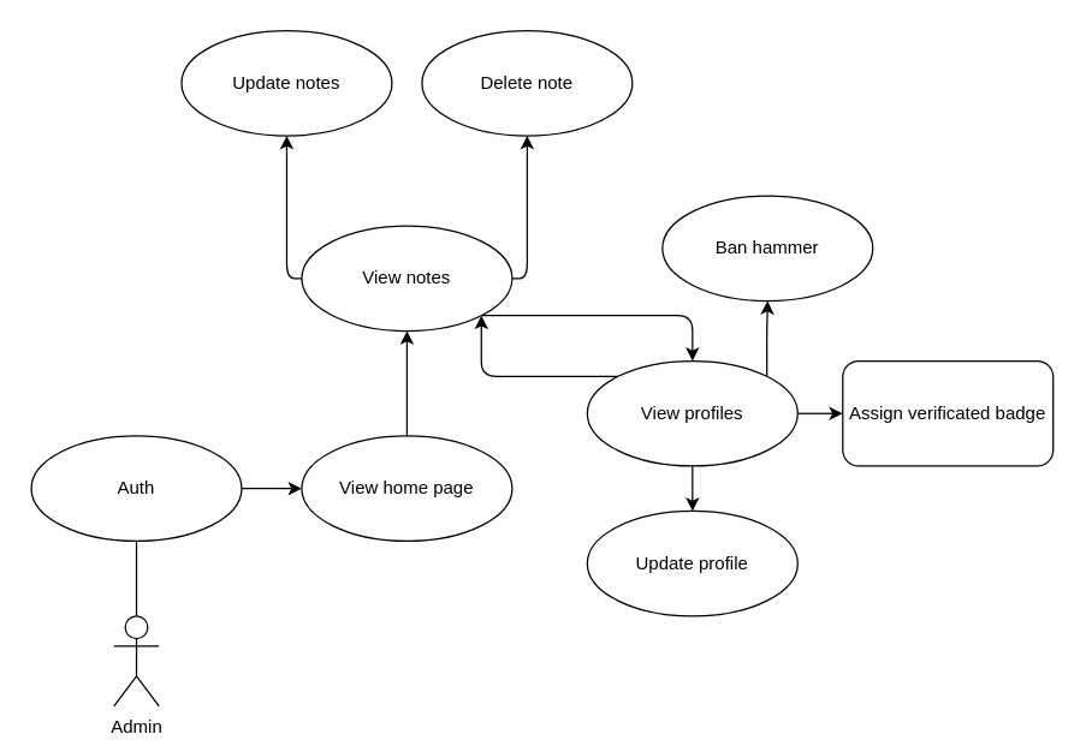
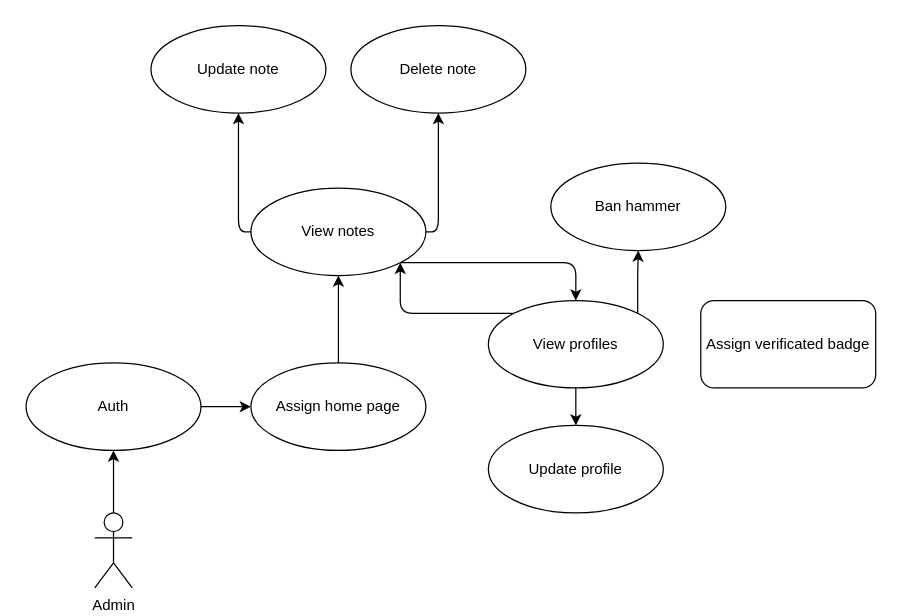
  <mxCell id="0" />
  <mxCell id="1" parent="0" />
  <mxCell id="2" value="" style="edgeStyle=none;html=1;" edge="1" parent="1" source="3" target="7"><mxGeometry relative="1" as="geometry" /></mxCell>
  <mxCell id="3" value="Auth" style="ellipse;whiteSpace=wrap;html=1;" vertex="1" parent="1"><mxGeometry x="20" y="290" width="140" height="70" as="geometry" /></mxCell>
- <mxCell id="4" style="edgeStyle=none;html=1;exitX=0.5;exitY=0;exitDx=0;exitDy=0;exitPerimeter=0;entryX=0.5;entryY=1;entryDx=0;entryDy=0;endArrow=none;" edge="1" parent="1" source="5" target="3"><mxGeometry relative="1" as="geometry" /></mxCell>
+ <mxCell id="4" style="edgeStyle=none;html=1;exitX=0.5;exitY=0;exitDx=0;exitDy=0;exitPerimeter=0;entryX=0.5;entryY=1;entryDx=0;entryDy=0;" edge="1" parent="1" source="5" target="3"><mxGeometry relative="1" as="geometry" /></mxCell>
  <mxCell id="5" value="Admin" style="shape=umlActor;verticalLabelPosition=bottom;verticalAlign=top;html=1;" vertex="1" parent="1"><mxGeometry x="75" y="410" width="30" height="60" as="geometry" /></mxCell>
  <mxCell id="6" value="" style="edgeStyle=none;html=1;" edge="1" parent="1" source="7" target="11"><mxGeometry relative="1" as="geometry" /></mxCell>
- <mxCell id="7" value="View home page" style="ellipse;whiteSpace=wrap;html=1;" vertex="1" parent="1"><mxGeometry x="200" y="290" width="140" height="70" as="geometry" /></mxCell>
+ <mxCell id="7" value="Assign home page" style="ellipse;whiteSpace=wrap;html=1;" vertex="1" parent="1"><mxGeometry x="200" y="290" width="140" height="70" as="geometry" /></mxCell>
  <mxCell id="8" style="edgeStyle=orthogonalEdgeStyle;html=1;exitX=1;exitY=0.5;exitDx=0;exitDy=0;entryX=0.5;entryY=1;entryDx=0;entryDy=0;" edge="1" parent="1" source="11" target="12"><mxGeometry relative="1" as="geometry" /></mxCell>
  <mxCell id="9" style="edgeStyle=orthogonalEdgeStyle;html=1;exitX=0;exitY=0.5;exitDx=0;exitDy=0;entryX=0.5;entryY=1;entryDx=0;entryDy=0;" edge="1" parent="1" source="11" target="13"><mxGeometry relative="1" as="geometry" /></mxCell>
  <mxCell id="10" style="edgeStyle=orthogonalEdgeStyle;html=1;exitX=1;exitY=1;exitDx=0;exitDy=0;entryX=0.5;entryY=0;entryDx=0;entryDy=0;" edge="1" parent="1" source="11" target="18"><mxGeometry relative="1" as="geometry" /></mxCell>
  <mxCell id="11" value="View notes" style="ellipse;whiteSpace=wrap;html=1;" vertex="1" parent="1"><mxGeometry x="200" y="150" width="140" height="70" as="geometry" /></mxCell>
  <mxCell id="12" value="Delete note" style="ellipse;whiteSpace=wrap;html=1;" vertex="1" parent="1"><mxGeometry x="280" y="20" width="140" height="70" as="geometry" /></mxCell>
- <mxCell id="13" value="Update notes" style="ellipse;whiteSpace=wrap;html=1;" vertex="1" parent="1"><mxGeometry x="120" y="20" width="140" height="70" as="geometry" /></mxCell>
+ <mxCell id="13" value="Update note" style="ellipse;whiteSpace=wrap;html=1;" vertex="1" parent="1"><mxGeometry x="120" y="20" width="140" height="70" as="geometry" /></mxCell>
  <mxCell id="14" style="edgeStyle=orthogonalEdgeStyle;html=1;exitX=0;exitY=0;exitDx=0;exitDy=0;entryX=1;entryY=1;entryDx=0;entryDy=0;" edge="1" parent="1" source="18" target="11"><mxGeometry relative="1" as="geometry" /></mxCell>
  <mxCell id="15" value="" style="edgeStyle=orthogonalEdgeStyle;html=1;" edge="1" parent="1" source="18" target="19"><mxGeometry relative="1" as="geometry" /></mxCell>
- <mxCell id="16" value="" style="edgeStyle=orthogonalEdgeStyle;html=1;" edge="1" parent="1" source="18" target="20"><mxGeometry relative="1" as="geometry" /></mxCell>
  <mxCell id="17" style="edgeStyle=orthogonalEdgeStyle;html=1;exitX=1;exitY=0;exitDx=0;exitDy=0;entryX=0.5;entryY=1;entryDx=0;entryDy=0;" edge="1" parent="1" source="18" target="21"><mxGeometry relative="1" as="geometry" /></mxCell>
  <mxCell id="18" value="View profiles" style="ellipse;whiteSpace=wrap;html=1;" vertex="1" parent="1"><mxGeometry x="390" y="240" width="140" height="70" as="geometry" /></mxCell>
  <mxCell id="19" value="Update profile" style="ellipse;whiteSpace=wrap;html=1;" vertex="1" parent="1"><mxGeometry x="390" y="340" width="140" height="70" as="geometry" /></mxCell>
  <mxCell id="20" value="Assign verificated badge" style="whiteSpace=wrap;html=1;rounded=1;" vertex="1" parent="1"><mxGeometry x="560" y="240" width="140" height="70" as="geometry" /></mxCell>
  <mxCell id="21" value="Ban hammer" style="ellipse;whiteSpace=wrap;html=1;" vertex="1" parent="1"><mxGeometry x="440" y="130" width="140" height="70" as="geometry" /></mxCell>
